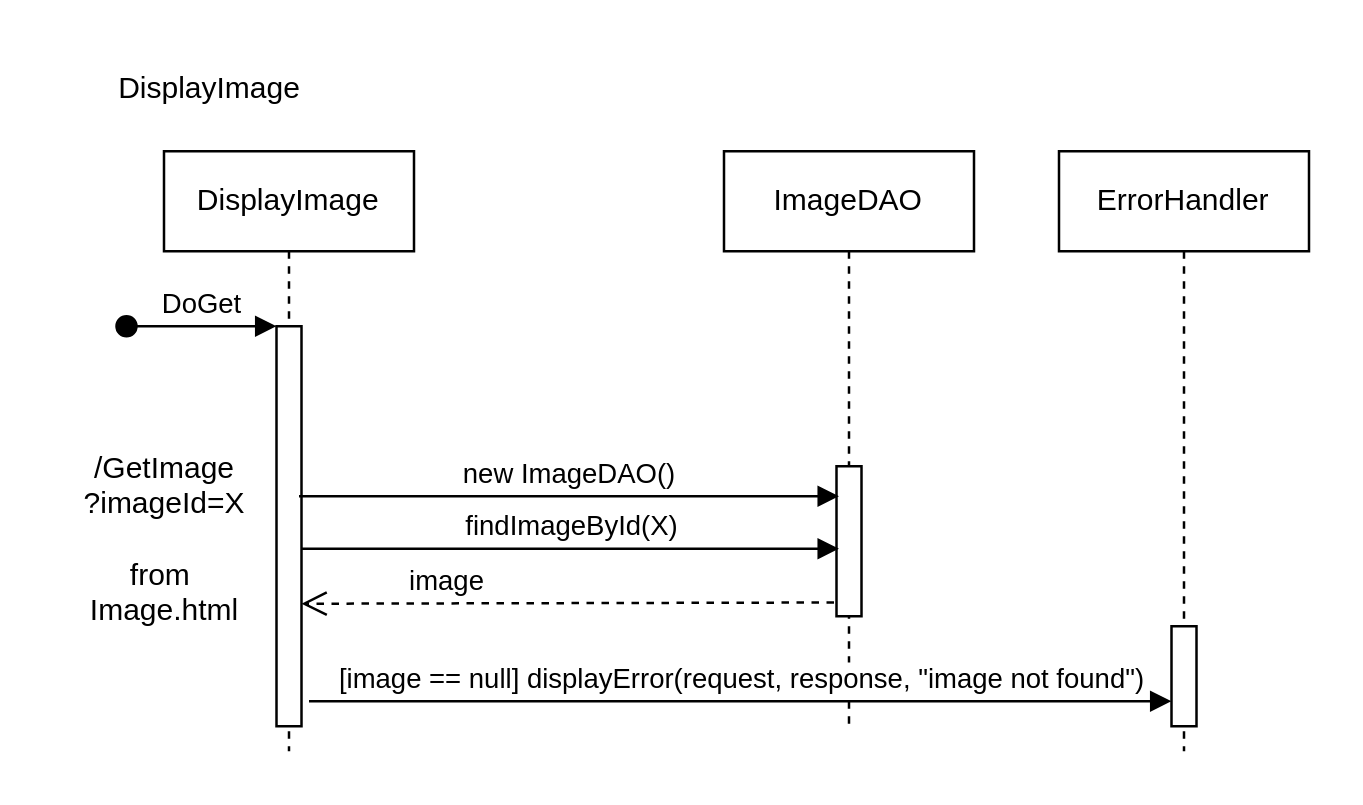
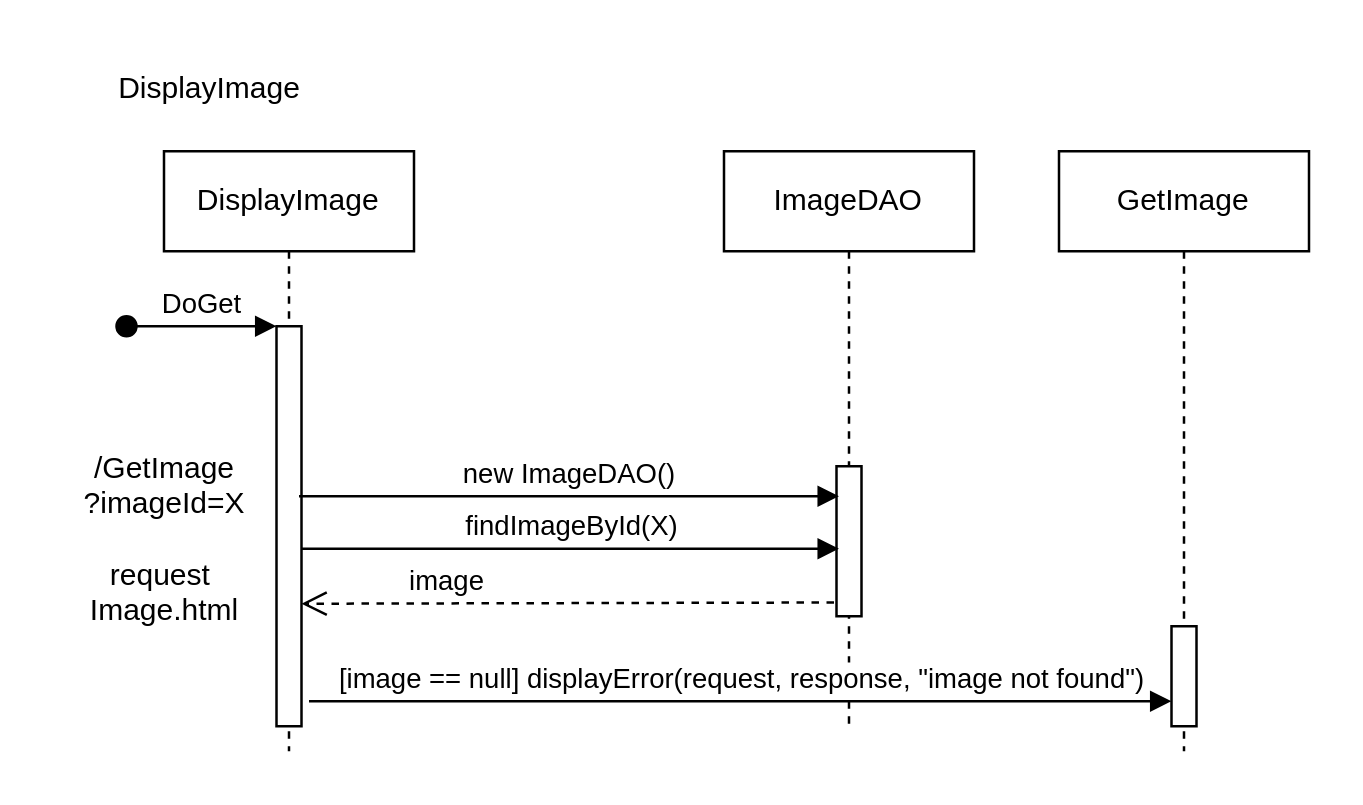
  <mxCell id="0" />
  <mxCell id="1" parent="0" />
  <mxCell id="2" value="DisplayImage" style="shape=umlLifeline;perimeter=lifelinePerimeter;whiteSpace=wrap;html=1;container=0;dropTarget=0;collapsible=0;recursiveResize=0;outlineConnect=0;portConstraint=eastwest;newEdgeStyle={&quot;edgeStyle&quot;:&quot;elbowEdgeStyle&quot;,&quot;elbow&quot;:&quot;vertical&quot;,&quot;curved&quot;:0,&quot;rounded&quot;:0};" parent="1" vertex="1"><mxGeometry x="65" y="60" width="100" height="240" as="geometry" /></mxCell>
  <mxCell id="3" value="" style="html=1;points=[];perimeter=orthogonalPerimeter;outlineConnect=0;targetShapes=umlLifeline;portConstraint=eastwest;newEdgeStyle={&quot;edgeStyle&quot;:&quot;elbowEdgeStyle&quot;,&quot;elbow&quot;:&quot;vertical&quot;,&quot;curved&quot;:0,&quot;rounded&quot;:0};" parent="2" vertex="1"><mxGeometry x="45" y="70" width="10" height="160" as="geometry" /></mxCell>
  <mxCell id="4" value="DoGet" style="html=1;verticalAlign=bottom;startArrow=oval;endArrow=block;startSize=8;edgeStyle=elbowEdgeStyle;elbow=vertical;curved=0;rounded=0;" parent="2" target="3" edge="1"><mxGeometry relative="1" as="geometry"><mxPoint x="-15" y="70" as="sourcePoint" /></mxGeometry></mxCell>
  <mxCell id="5" value="ImageDAO" style="shape=umlLifeline;perimeter=lifelinePerimeter;whiteSpace=wrap;html=1;container=0;dropTarget=0;collapsible=0;recursiveResize=0;outlineConnect=0;portConstraint=eastwest;newEdgeStyle={&quot;edgeStyle&quot;:&quot;elbowEdgeStyle&quot;,&quot;elbow&quot;:&quot;vertical&quot;,&quot;curved&quot;:0,&quot;rounded&quot;:0};" parent="1" vertex="1"><mxGeometry x="289" y="60" width="100" height="230" as="geometry" /></mxCell>
  <mxCell id="6" value="" style="html=1;points=[];perimeter=orthogonalPerimeter;outlineConnect=0;targetShapes=umlLifeline;portConstraint=eastwest;newEdgeStyle={&quot;edgeStyle&quot;:&quot;elbowEdgeStyle&quot;,&quot;elbow&quot;:&quot;vertical&quot;,&quot;curved&quot;:0,&quot;rounded&quot;:0};" parent="5" vertex="1"><mxGeometry x="45" y="126" width="10" height="60" as="geometry" /></mxCell>
- <mxCell id="7" value="/GetImage&lt;br&gt;?imageId=X&lt;br&gt;&lt;br&gt;from&amp;nbsp;&lt;br&gt;Image.html" style="text;html=1;align=center;verticalAlign=middle;resizable=0;points=[];autosize=1;strokeColor=none;fillColor=none;" parent="1" vertex="1"><mxGeometry x="20" y="170" width="90" height="90" as="geometry" /></mxCell>
+ <mxCell id="7" value="/GetImage&lt;br&gt;?imageId=X&lt;br&gt;&lt;br&gt;request&amp;nbsp;&lt;br&gt;Image.html" style="text;html=1;align=center;verticalAlign=middle;resizable=0;points=[];autosize=1;strokeColor=none;fillColor=none;" parent="1" vertex="1"><mxGeometry x="20" y="170" width="90" height="90" as="geometry" /></mxCell>
  <mxCell id="8" value="findImageById(X)" style="html=1;verticalAlign=bottom;endArrow=block;edgeStyle=elbowEdgeStyle;elbow=vertical;curved=0;rounded=0;" parent="1" edge="1"><mxGeometry x="0.001" relative="1" as="geometry"><mxPoint x="120" y="219" as="sourcePoint" /><Array as="points"><mxPoint x="205" y="219" /></Array><mxPoint x="335" y="219" as="targetPoint" /><mxPoint as="offset" /></mxGeometry></mxCell>
  <mxCell id="9" value="new ImageDAO()" style="html=1;verticalAlign=bottom;endArrow=block;edgeStyle=elbowEdgeStyle;elbow=vertical;curved=0;rounded=0;" parent="1" edge="1"><mxGeometry relative="1" as="geometry"><mxPoint x="119" y="198" as="sourcePoint" /><Array as="points"><mxPoint x="204" y="198" /></Array><mxPoint x="335" y="198" as="targetPoint" /></mxGeometry></mxCell>
  <mxCell id="10" value="DisplayImage" style="text;html=1;align=center;verticalAlign=middle;resizable=0;points=[];autosize=1;strokeColor=none;fillColor=none;" parent="1" vertex="1"><mxGeometry x="33" width="100" height="30" as="geometry" y="20" /></mxCell>
- <mxCell id="11" value="ErrorHandler" style="shape=umlLifeline;perimeter=lifelinePerimeter;whiteSpace=wrap;html=1;container=0;dropTarget=0;collapsible=0;recursiveResize=0;outlineConnect=0;portConstraint=eastwest;newEdgeStyle={&quot;edgeStyle&quot;:&quot;elbowEdgeStyle&quot;,&quot;elbow&quot;:&quot;vertical&quot;,&quot;curved&quot;:0,&quot;rounded&quot;:0};" vertex="1" parent="1"><mxGeometry x="423" y="60" width="100" height="240" as="geometry" /></mxCell>
+ <mxCell id="11" value="GetImage" style="shape=umlLifeline;perimeter=lifelinePerimeter;whiteSpace=wrap;html=1;container=0;dropTarget=0;collapsible=0;recursiveResize=0;outlineConnect=0;portConstraint=eastwest;newEdgeStyle={&quot;edgeStyle&quot;:&quot;elbowEdgeStyle&quot;,&quot;elbow&quot;:&quot;vertical&quot;,&quot;curved&quot;:0,&quot;rounded&quot;:0};" vertex="1" parent="1"><mxGeometry x="423" y="60" width="100" height="240" as="geometry" /></mxCell>
  <mxCell id="12" value="" style="html=1;points=[];perimeter=orthogonalPerimeter;outlineConnect=0;targetShapes=umlLifeline;portConstraint=eastwest;newEdgeStyle={&quot;edgeStyle&quot;:&quot;elbowEdgeStyle&quot;,&quot;elbow&quot;:&quot;vertical&quot;,&quot;curved&quot;:0,&quot;rounded&quot;:0};" vertex="1" parent="11"><mxGeometry x="45" y="190" width="10" height="40" as="geometry" /></mxCell>
  <mxCell id="13" value="[image == null] displayError(request, response, &quot;image not found&quot;)" style="html=1;verticalAlign=bottom;endArrow=block;edgeStyle=elbowEdgeStyle;elbow=vertical;curved=0;rounded=0;" edge="1" parent="1" target="12"><mxGeometry x="0.001" relative="1" as="geometry"><mxPoint x="123" y="280" as="sourcePoint" /><Array as="points"><mxPoint x="208" y="280" /></Array><mxPoint x="338" y="280" as="targetPoint" /><mxPoint as="offset" /></mxGeometry></mxCell>
  <mxCell id="14" value="image" style="html=1;verticalAlign=bottom;endArrow=open;dashed=1;endSize=8;edgeStyle=elbowEdgeStyle;elbow=vertical;curved=0;rounded=0;" edge="1" parent="1" target="3"><mxGeometry x="0.459" relative="1" as="geometry"><mxPoint x="204" y="240" as="targetPoint" /><Array as="points" /><mxPoint x="333" y="240.5" as="sourcePoint" /><mxPoint as="offset" /></mxGeometry></mxCell>
